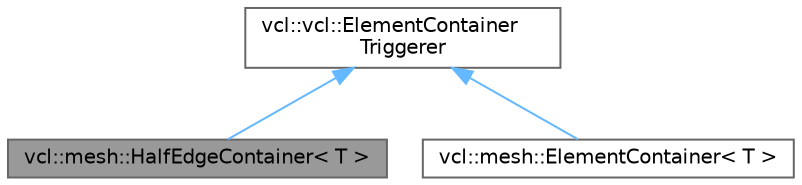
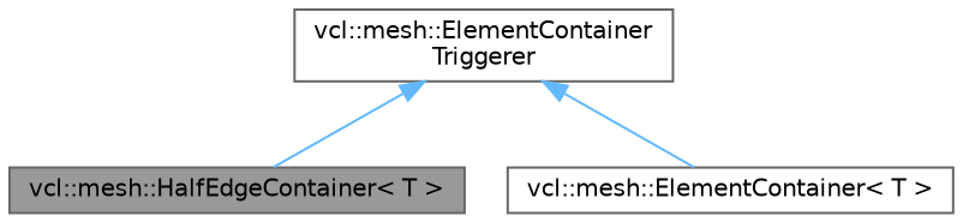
  digraph {
    node [color=gray40 fillcolor=white fontname=Helvetica fontsize=10 shape=box style=filled]
    edge [color=steelblue1 dir=back fontname=Helvetica fontsize=10 labelfontname=Helvetica labelfontsize=10 style=solid]
    n1 [fillcolor=grey60 fontcolor=black height=0.2 label="vcl::mesh::HalfEdgeContainer\< T \>" width=0.4]
    n2 [height=0.2 label="vcl::mesh::ElementContainer\< T \>" width=0.4]
-   n3 [height=0.2 label="vcl::vcl::ElementContainer\lTriggerer" width=0.4]
+   n3 [height=0.2 label="vcl::mesh::ElementContainer\lTriggerer" width=0.4]
    n3 -> n1
    n3 -> n2
  }
